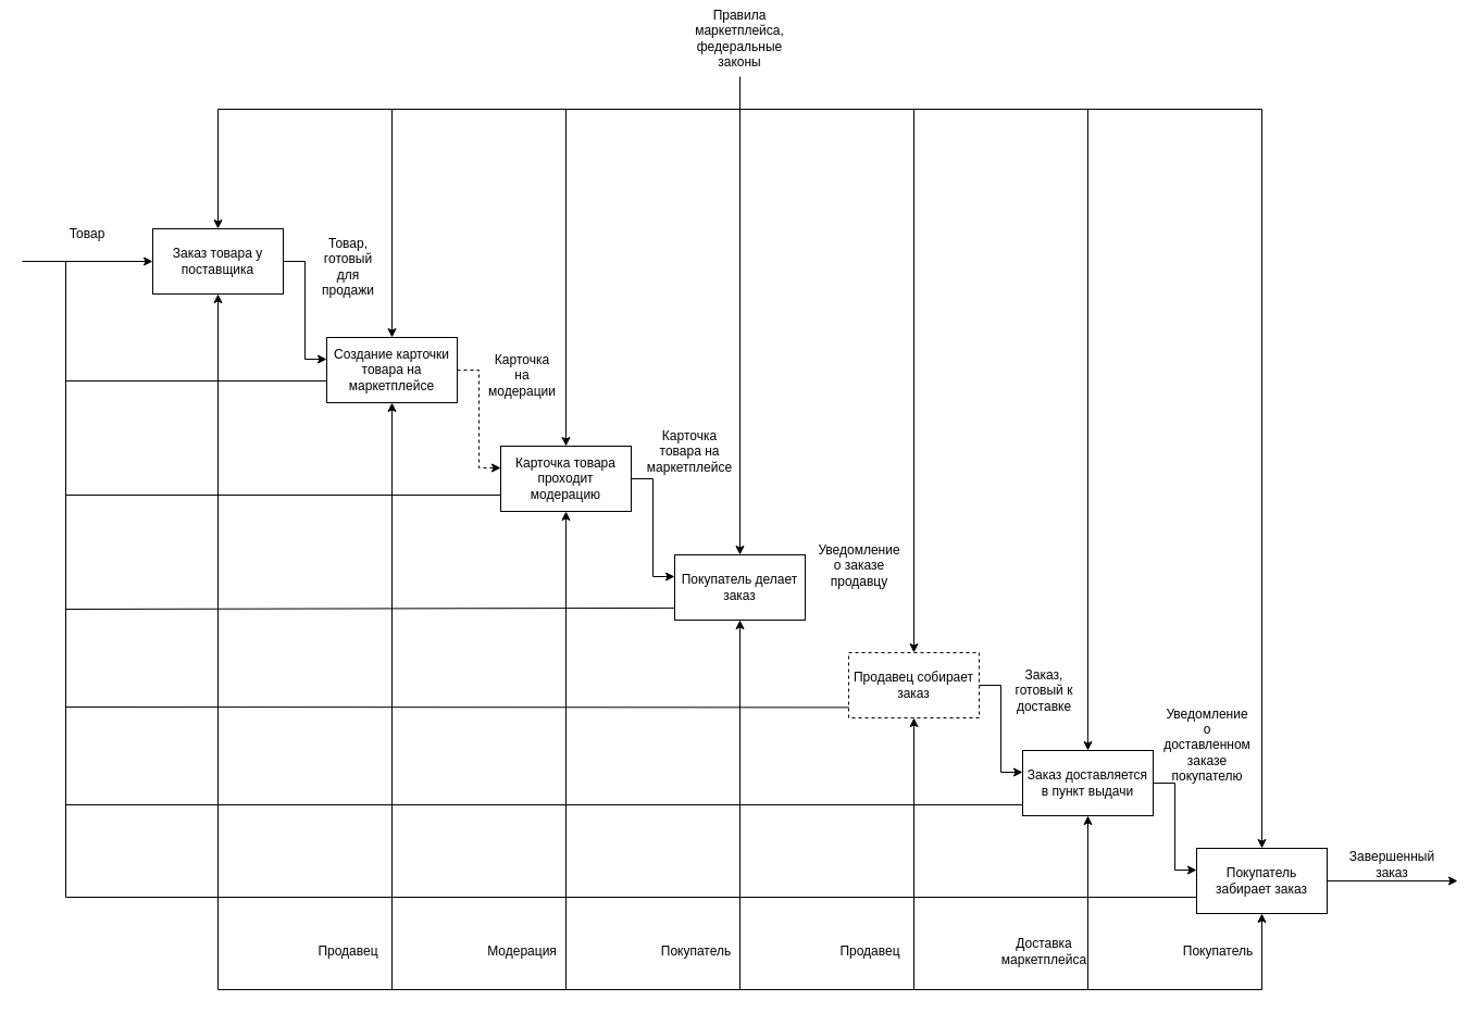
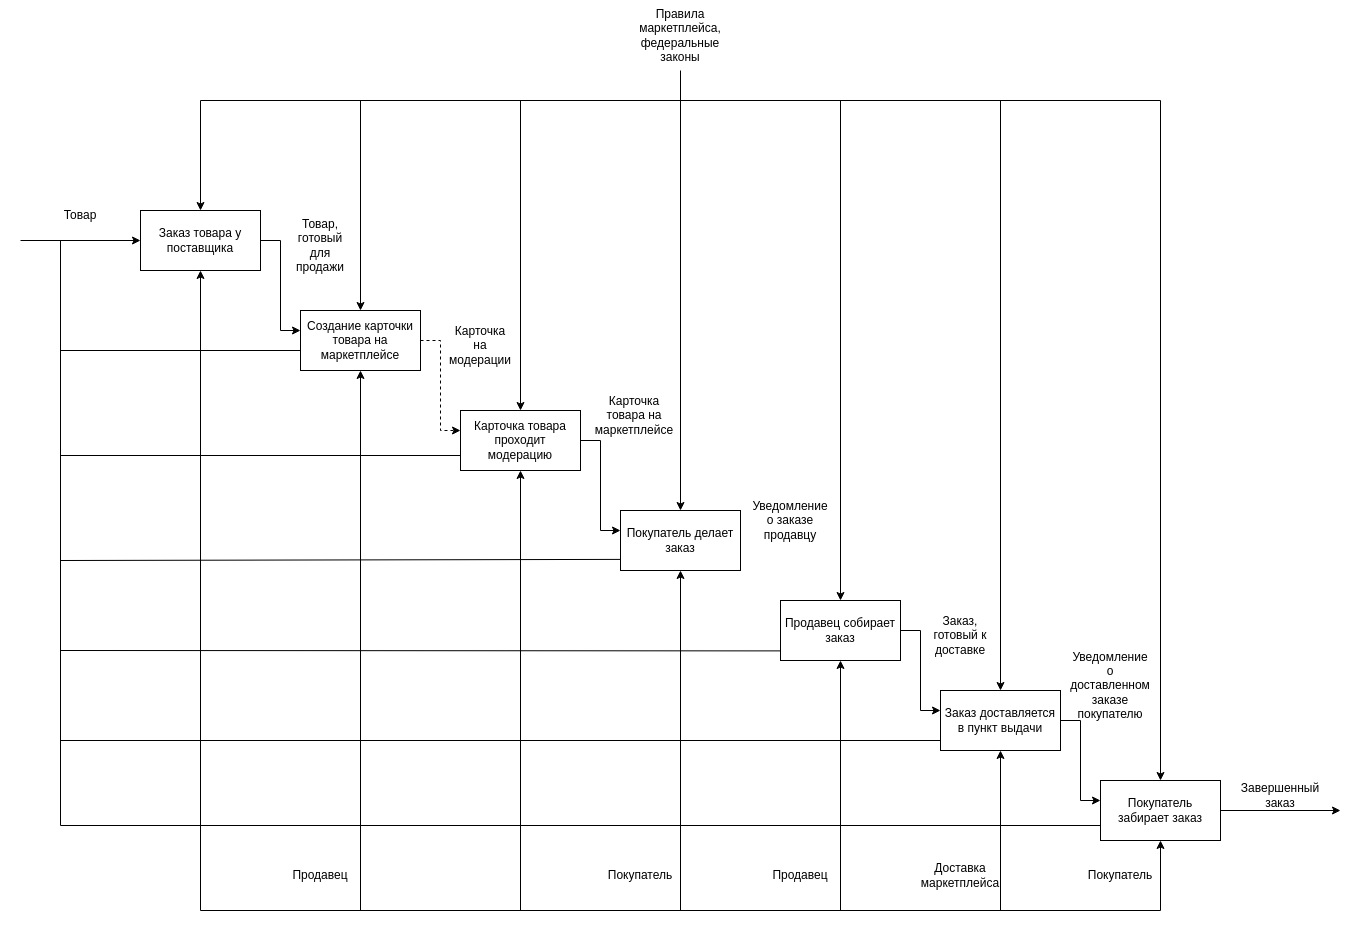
  <mxCell id="0" />
  <mxCell id="1" parent="0" />
  <mxCell id="2" style="edgeStyle=orthogonalEdgeStyle;rounded=0;orthogonalLoop=1;jettySize=auto;html=1;exitX=1;exitY=0.5;exitDx=0;exitDy=0;" parent="1" source="3" target="5" edge="1"><mxGeometry relative="1" as="geometry"><Array as="points"><mxPoint x="280" y="240" /><mxPoint x="280" y="330" /></Array></mxGeometry></mxCell>
  <mxCell id="3" value="Заказ товара у поставщика" style="rounded=0;whiteSpace=wrap;html=1;" parent="1" vertex="1"><mxGeometry x="140" y="210" width="120" height="60" as="geometry" /></mxCell>
  <mxCell id="4" style="edgeStyle=orthogonalEdgeStyle;rounded=0;orthogonalLoop=1;jettySize=auto;html=1;exitX=1;exitY=0.5;exitDx=0;exitDy=0;dashed=1;" parent="1" source="5" target="7" edge="1"><mxGeometry relative="1" as="geometry"><Array as="points"><mxPoint x="440" y="340" /><mxPoint x="440" y="430" /></Array></mxGeometry></mxCell>
  <mxCell id="5" value="Создание карточки товара на маркетплейсе" style="rounded=0;whiteSpace=wrap;html=1;" parent="1" vertex="1"><mxGeometry x="300" y="310" width="120" height="60" as="geometry" /></mxCell>
  <mxCell id="6" style="edgeStyle=orthogonalEdgeStyle;rounded=0;orthogonalLoop=1;jettySize=auto;html=1;exitX=1;exitY=0.5;exitDx=0;exitDy=0;" parent="1" source="7" target="8" edge="1"><mxGeometry relative="1" as="geometry"><Array as="points"><mxPoint x="600" y="440" /><mxPoint x="600" y="530" /></Array></mxGeometry></mxCell>
  <mxCell id="7" value="Карточка товара проходит модерацию" style="rounded=0;whiteSpace=wrap;html=1;" parent="1" vertex="1"><mxGeometry x="460" y="410" width="120" height="60" as="geometry" /></mxCell>
  <mxCell id="8" value="Покупатель делает заказ" style="rounded=0;whiteSpace=wrap;html=1;" parent="1" vertex="1"><mxGeometry x="620" y="510" width="120" height="60" as="geometry" /></mxCell>
  <mxCell id="9" style="edgeStyle=orthogonalEdgeStyle;rounded=0;orthogonalLoop=1;jettySize=auto;html=1;exitX=1;exitY=0.5;exitDx=0;exitDy=0;" parent="1" source="10" target="17" edge="1"><mxGeometry relative="1" as="geometry"><Array as="points"><mxPoint x="920" y="630" /><mxPoint x="920" y="710" /></Array></mxGeometry></mxCell>
- <mxCell id="10" value="Продавец собирает заказ" style="rounded=0;whiteSpace=wrap;html=1;dashed=1;" parent="1" vertex="1"><mxGeometry x="780" y="600" width="120" height="60" as="geometry" /></mxCell>
+ <mxCell id="10" value="Продавец собирает заказ" style="rounded=0;whiteSpace=wrap;html=1;" parent="1" vertex="1"><mxGeometry x="780" y="600" width="120" height="60" as="geometry" /></mxCell>
  <mxCell id="11" value="" style="endArrow=classic;html=1;rounded=0;" parent="1" target="3" edge="1"><mxGeometry width="50" height="50" relative="1" as="geometry"><mxPoint x="20" y="240" as="sourcePoint" /><mxPoint x="190" y="180" as="targetPoint" /></mxGeometry></mxCell>
  <mxCell id="12" value="Товар, готовый для продажи" style="text;html=1;strokeColor=none;fillColor=none;align=center;verticalAlign=middle;whiteSpace=wrap;rounded=0;" parent="1" vertex="1"><mxGeometry x="290" y="230" width="60" height="30" as="geometry" /></mxCell>
  <mxCell id="13" value="Карточка на модерации" style="text;html=1;strokeColor=none;fillColor=none;align=center;verticalAlign=middle;whiteSpace=wrap;rounded=0;" parent="1" vertex="1"><mxGeometry x="450" y="330" width="60" height="30" as="geometry" /></mxCell>
  <mxCell id="14" value="Карточка товара на маркетплейсе" style="text;html=1;strokeColor=none;fillColor=none;align=center;verticalAlign=middle;whiteSpace=wrap;rounded=0;" parent="1" vertex="1"><mxGeometry x="604" y="400" width="60" height="30" as="geometry" /></mxCell>
  <mxCell id="15" value="Уведомление о заказе продавцу" style="text;html=1;strokeColor=none;fillColor=none;align=center;verticalAlign=middle;whiteSpace=wrap;rounded=0;" parent="1" vertex="1"><mxGeometry x="760" y="505" width="60" height="30" as="geometry" /></mxCell>
  <mxCell id="16" style="edgeStyle=orthogonalEdgeStyle;rounded=0;orthogonalLoop=1;jettySize=auto;html=1;exitX=1;exitY=0.5;exitDx=0;exitDy=0;" parent="1" source="17" target="19" edge="1"><mxGeometry relative="1" as="geometry"><Array as="points"><mxPoint x="1080" y="720" /><mxPoint x="1080" y="800" /></Array></mxGeometry></mxCell>
  <mxCell id="17" value="Заказ доставляется в пункт выдачи" style="rounded=0;whiteSpace=wrap;html=1;" parent="1" vertex="1"><mxGeometry x="940" y="690" width="120" height="60" as="geometry" /></mxCell>
  <mxCell id="18" value="Заказ, готовый к доставке" style="text;html=1;strokeColor=none;fillColor=none;align=center;verticalAlign=middle;whiteSpace=wrap;rounded=0;" parent="1" vertex="1"><mxGeometry x="930" y="620" width="60" height="30" as="geometry" /></mxCell>
  <mxCell id="19" value="Покупатель забирает заказ" style="rounded=0;whiteSpace=wrap;html=1;" parent="1" vertex="1"><mxGeometry x="1100" y="780" width="120" height="60" as="geometry" /></mxCell>
  <mxCell id="20" value="Уведомление о доставленном заказе покупателю" style="text;html=1;strokeColor=none;fillColor=none;align=center;verticalAlign=middle;whiteSpace=wrap;rounded=0;" parent="1" vertex="1"><mxGeometry x="1080" y="670" width="60" height="30" as="geometry" /></mxCell>
  <mxCell id="21" value="" style="endArrow=classic;html=1;rounded=0;" parent="1" source="19" edge="1"><mxGeometry width="50" height="50" relative="1" as="geometry"><mxPoint x="1090" y="750" as="sourcePoint" /><mxPoint x="1340" y="810" as="targetPoint" /></mxGeometry></mxCell>
  <mxCell id="22" value="Завершенный заказ" style="text;html=1;strokeColor=none;fillColor=none;align=center;verticalAlign=middle;whiteSpace=wrap;rounded=0;" parent="1" vertex="1"><mxGeometry x="1250" y="780" width="60" height="30" as="geometry" /></mxCell>
  <mxCell id="23" value="" style="endArrow=classic;startArrow=classic;html=1;rounded=0;" parent="1" source="3" target="19" edge="1"><mxGeometry width="50" height="50" relative="1" as="geometry"><mxPoint x="250" y="900" as="sourcePoint" /><mxPoint x="1140" y="910" as="targetPoint" /><Array as="points"><mxPoint x="200" y="910" /><mxPoint x="1160" y="910" /></Array></mxGeometry></mxCell>
  <mxCell id="24" value="" style="endArrow=classic;html=1;rounded=0;" parent="1" target="5" edge="1"><mxGeometry width="50" height="50" relative="1" as="geometry"><mxPoint x="360" y="910" as="sourcePoint" /><mxPoint x="620" y="590" as="targetPoint" /></mxGeometry></mxCell>
  <mxCell id="25" value="" style="endArrow=classic;html=1;rounded=0;" parent="1" target="7" edge="1"><mxGeometry width="50" height="50" relative="1" as="geometry"><mxPoint x="520" y="910" as="sourcePoint" /><mxPoint x="620" y="600" as="targetPoint" /></mxGeometry></mxCell>
  <mxCell id="26" value="" style="endArrow=classic;html=1;rounded=0;" parent="1" target="8" edge="1"><mxGeometry width="50" height="50" relative="1" as="geometry"><mxPoint x="680" y="910" as="sourcePoint" /><mxPoint x="610" y="760" as="targetPoint" /></mxGeometry></mxCell>
  <mxCell id="27" value="" style="endArrow=classic;html=1;rounded=0;" parent="1" target="10" edge="1"><mxGeometry width="50" height="50" relative="1" as="geometry"><mxPoint x="840" y="910" as="sourcePoint" /><mxPoint x="610" y="760" as="targetPoint" /></mxGeometry></mxCell>
  <mxCell id="28" value="" style="endArrow=classic;html=1;rounded=0;" parent="1" target="17" edge="1"><mxGeometry width="50" height="50" relative="1" as="geometry"><mxPoint x="1000" y="910" as="sourcePoint" /><mxPoint x="1140" y="780" as="targetPoint" /></mxGeometry></mxCell>
  <mxCell id="29" value="Продавец" style="text;html=1;strokeColor=none;fillColor=none;align=center;verticalAlign=middle;whiteSpace=wrap;rounded=0;" parent="1" vertex="1"><mxGeometry x="290" y="860" width="60" height="30" as="geometry" /></mxCell>
- <mxCell id="30" value="Модерация" style="text;html=1;strokeColor=none;fillColor=none;align=center;verticalAlign=middle;whiteSpace=wrap;rounded=0;" parent="1" vertex="1"><mxGeometry x="450" y="860" width="60" height="30" as="geometry" /></mxCell>
  <mxCell id="31" value="Покупатель" style="text;html=1;strokeColor=none;fillColor=none;align=center;verticalAlign=middle;whiteSpace=wrap;rounded=0;" parent="1" vertex="1"><mxGeometry x="610" y="860" width="60" height="30" as="geometry" /></mxCell>
  <mxCell id="32" value="Продавец" style="text;html=1;strokeColor=none;fillColor=none;align=center;verticalAlign=middle;whiteSpace=wrap;rounded=0;" parent="1" vertex="1"><mxGeometry x="770" y="860" width="60" height="30" as="geometry" /></mxCell>
  <mxCell id="33" value="Доставка маркетплейса" style="text;html=1;strokeColor=none;fillColor=none;align=center;verticalAlign=middle;whiteSpace=wrap;rounded=0;" parent="1" vertex="1"><mxGeometry x="930" y="860" width="60" height="30" as="geometry" /></mxCell>
  <mxCell id="34" value="Покупатель" style="text;html=1;strokeColor=none;fillColor=none;align=center;verticalAlign=middle;whiteSpace=wrap;rounded=0;" parent="1" vertex="1"><mxGeometry x="1090" y="860" width="60" height="30" as="geometry" /></mxCell>
  <mxCell id="35" value="Товар" style="text;html=1;strokeColor=none;fillColor=none;align=center;verticalAlign=middle;whiteSpace=wrap;rounded=0;" parent="1" vertex="1"><mxGeometry x="50" y="200" width="60" height="30" as="geometry" /></mxCell>
  <mxCell id="36" value="" style="endArrow=none;html=1;rounded=0;" parent="1" edge="1"><mxGeometry width="50" height="50" relative="1" as="geometry"><mxPoint x="60" y="240" as="sourcePoint" /><mxPoint x="300" y="350" as="targetPoint" /><Array as="points"><mxPoint x="60" y="350" /></Array></mxGeometry></mxCell>
  <mxCell id="37" value="" style="endArrow=none;html=1;rounded=0;exitX=0;exitY=0.75;exitDx=0;exitDy=0;" parent="1" source="7" edge="1"><mxGeometry width="50" height="50" relative="1" as="geometry"><mxPoint x="480" y="550" as="sourcePoint" /><mxPoint x="60" y="240" as="targetPoint" /><Array as="points"><mxPoint x="60" y="455" /></Array></mxGeometry></mxCell>
  <mxCell id="38" value="" style="endArrow=none;html=1;rounded=0;exitX=0.004;exitY=0.815;exitDx=0;exitDy=0;exitPerimeter=0;" parent="1" source="8" edge="1"><mxGeometry width="50" height="50" relative="1" as="geometry"><mxPoint x="390" y="510" as="sourcePoint" /><mxPoint x="60" y="240" as="targetPoint" /><Array as="points"><mxPoint x="60" y="560" /></Array></mxGeometry></mxCell>
  <mxCell id="39" value="" style="endArrow=none;html=1;rounded=0;exitX=0.002;exitY=0.84;exitDx=0;exitDy=0;exitPerimeter=0;" parent="1" source="10" edge="1"><mxGeometry width="50" height="50" relative="1" as="geometry"><mxPoint x="380" y="610" as="sourcePoint" /><mxPoint x="60" y="240" as="targetPoint" /><Array as="points"><mxPoint x="60" y="650" /></Array></mxGeometry></mxCell>
  <mxCell id="40" value="" style="endArrow=none;html=1;rounded=0;" parent="1" edge="1"><mxGeometry width="50" height="50" relative="1" as="geometry"><mxPoint x="940" y="740" as="sourcePoint" /><mxPoint x="60" y="240" as="targetPoint" /><Array as="points"><mxPoint x="60" y="740" /></Array></mxGeometry></mxCell>
  <mxCell id="41" value="" style="endArrow=none;html=1;rounded=0;exitX=0;exitY=0.75;exitDx=0;exitDy=0;" parent="1" source="19" edge="1"><mxGeometry width="50" height="50" relative="1" as="geometry"><mxPoint x="500" y="560" as="sourcePoint" /><mxPoint x="60" y="240" as="targetPoint" /><Array as="points"><mxPoint x="60" y="825" /></Array></mxGeometry></mxCell>
  <mxCell id="42" value="" style="endArrow=classic;startArrow=classic;html=1;rounded=0;" parent="1" source="3" target="19" edge="1"><mxGeometry width="50" height="50" relative="1" as="geometry"><mxPoint y="110" as="sourcePoint" x="220" /><mxPoint x="1090" y="450" as="targetPoint" /><Array as="points"><mxPoint x="200" y="100" /><mxPoint x="1160" y="100" /></Array></mxGeometry></mxCell>
  <mxCell id="43" value="" style="endArrow=classic;html=1;rounded=0;" parent="1" target="5" edge="1"><mxGeometry width="50" height="50" relative="1" as="geometry"><mxPoint x="360" y="100" as="sourcePoint" /><mxPoint x="580" y="370" as="targetPoint" /></mxGeometry></mxCell>
  <mxCell id="44" value="" style="endArrow=classic;html=1;rounded=0;" parent="1" target="7" edge="1"><mxGeometry width="50" height="50" relative="1" as="geometry"><mxPoint x="520" y="100" as="sourcePoint" /><mxPoint x="370" y="320" as="targetPoint" /></mxGeometry></mxCell>
  <mxCell id="45" value="" style="endArrow=classic;html=1;rounded=0;" parent="1" target="8" edge="1"><mxGeometry width="50" height="50" relative="1" as="geometry"><mxPoint x="680" y="70" as="sourcePoint" /><mxPoint x="700" y="360" as="targetPoint" /></mxGeometry></mxCell>
  <mxCell id="46" value="" style="endArrow=classic;html=1;rounded=0;" parent="1" target="10" edge="1"><mxGeometry width="50" height="50" relative="1" as="geometry"><mxPoint x="840" y="100" as="sourcePoint" /><mxPoint x="900" y="430" as="targetPoint" /></mxGeometry></mxCell>
  <mxCell id="47" value="" style="endArrow=classic;html=1;rounded=0;" parent="1" target="17" edge="1"><mxGeometry width="50" height="50" relative="1" as="geometry"><mxPoint x="1000" y="100" as="sourcePoint" /><mxPoint x="960" y="450" as="targetPoint" /></mxGeometry></mxCell>
  <mxCell id="48" value="Правила маркетплейса, федеральные законы" style="text;html=1;strokeColor=none;fillColor=none;align=center;verticalAlign=middle;whiteSpace=wrap;rounded=0;" parent="1" vertex="1"><mxGeometry x="650" y="20" width="60" height="30" as="geometry" /></mxCell>
